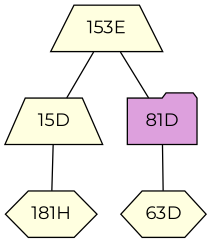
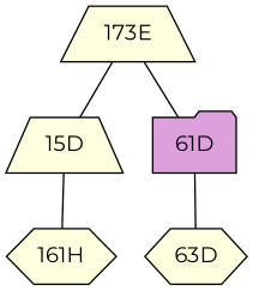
  graph {
    fontname=Montserrat
    node [fillcolor=lightyellow fontname=Montserrat shape=trapezium style="radial,filled"]
    edge [fontname=Montserrat penwidth=1]
    n1 [label="15D"]
-   "173E" [label="153E"]
-   "61D" [fillcolor=plum shape=folder label="81D"]
-   "161H" [shape=hexagon label="181H"]
+   "173E"
+   "61D" [fillcolor=plum shape=folder]
+   "161H" [shape=hexagon]
    "63D" [shape=hexagon]
    n1 -- "161H"
    "173E" -- n1
    "173E" -- "61D"
    "61D" -- "63D"
  }
